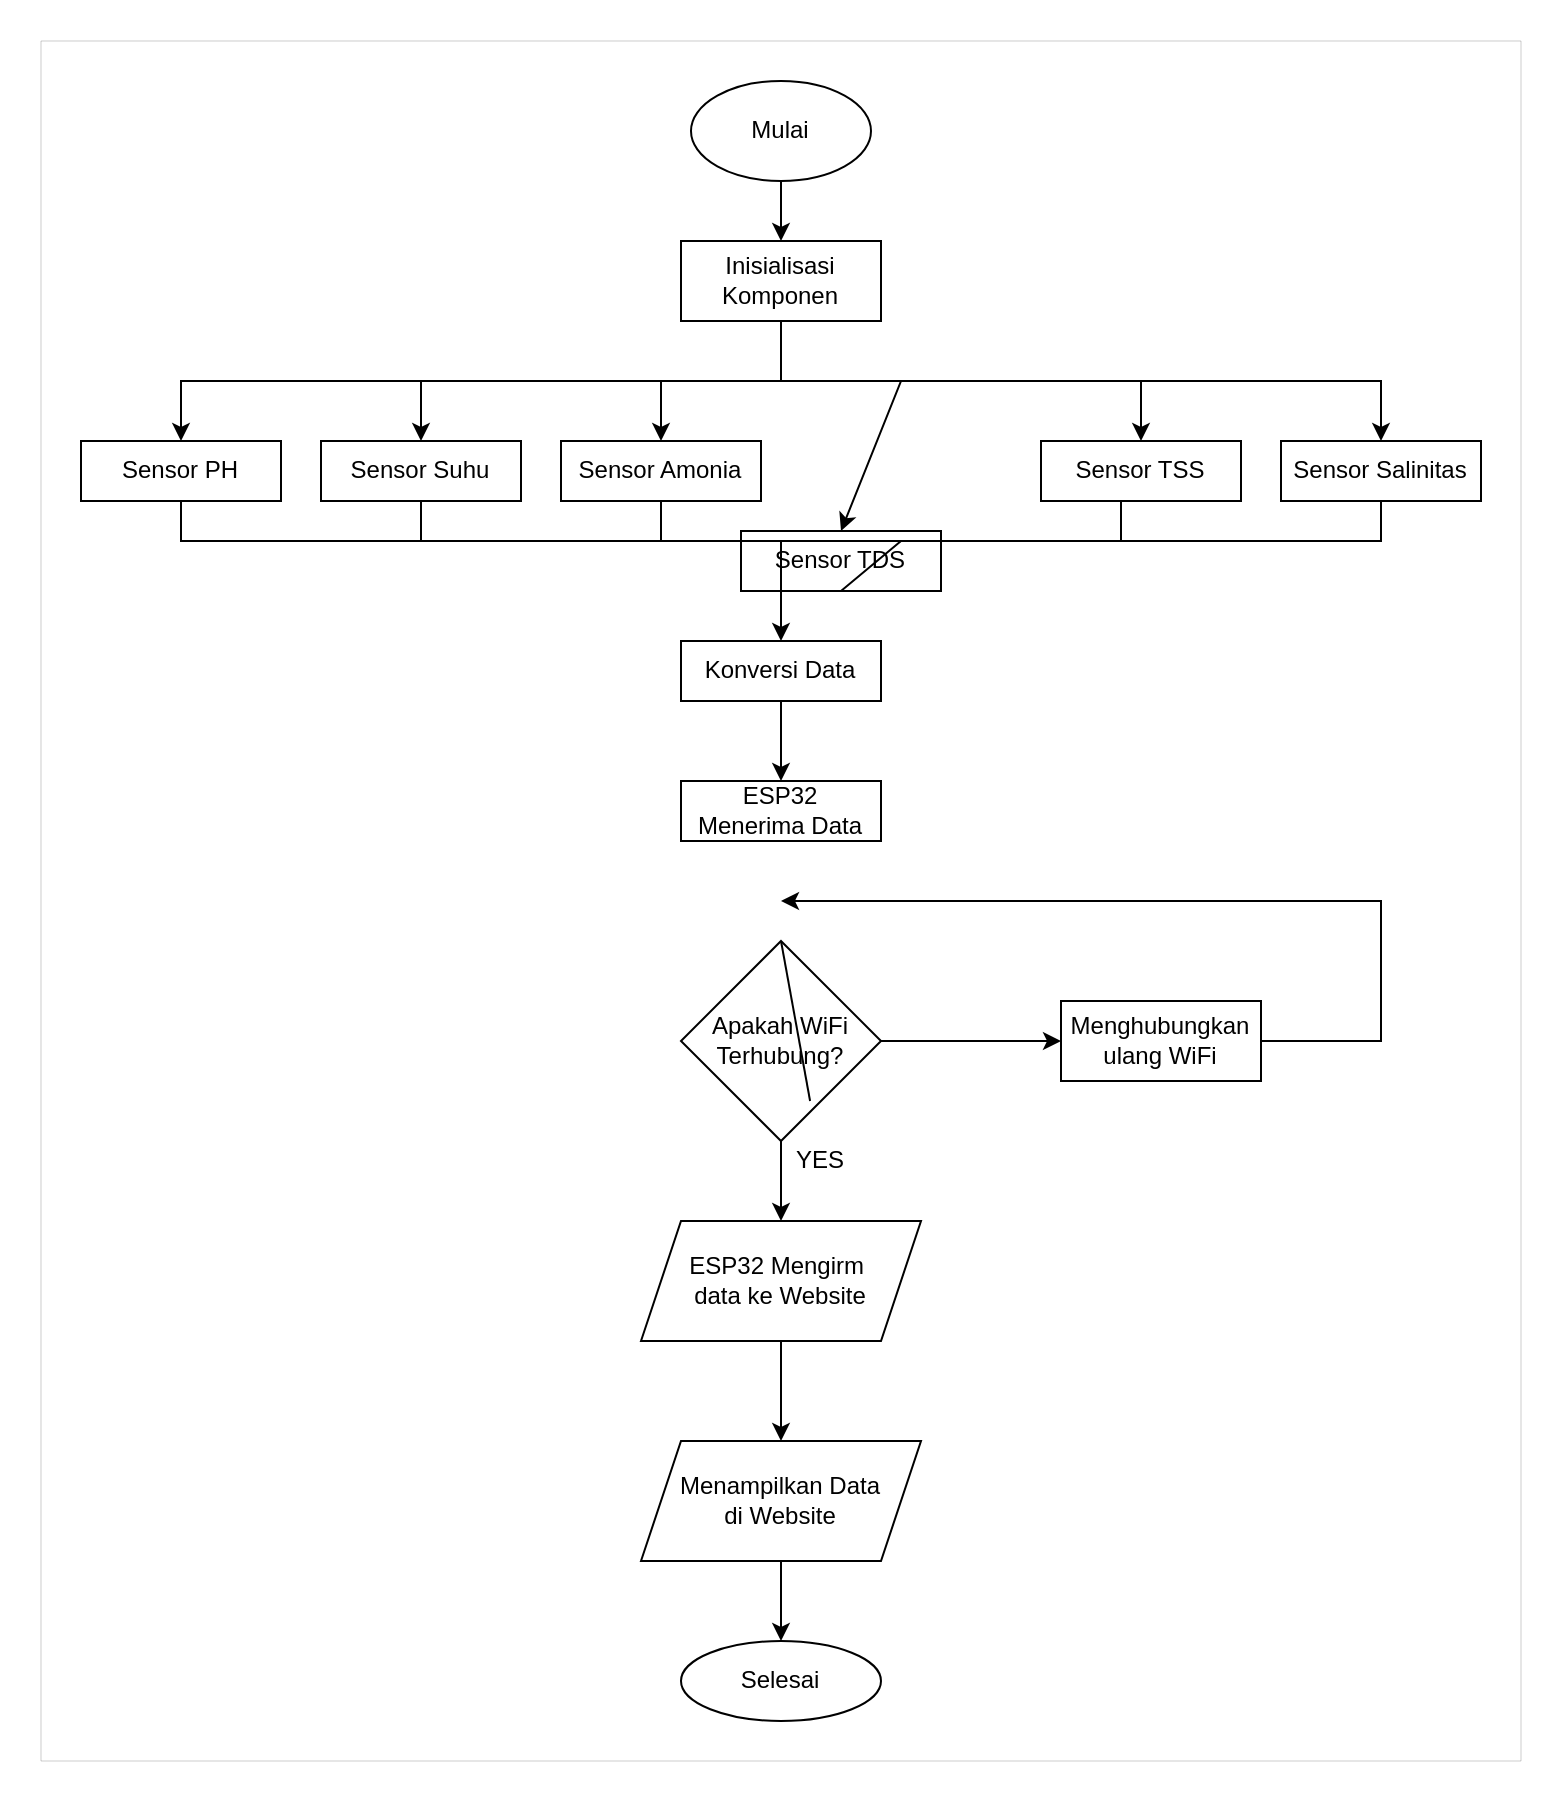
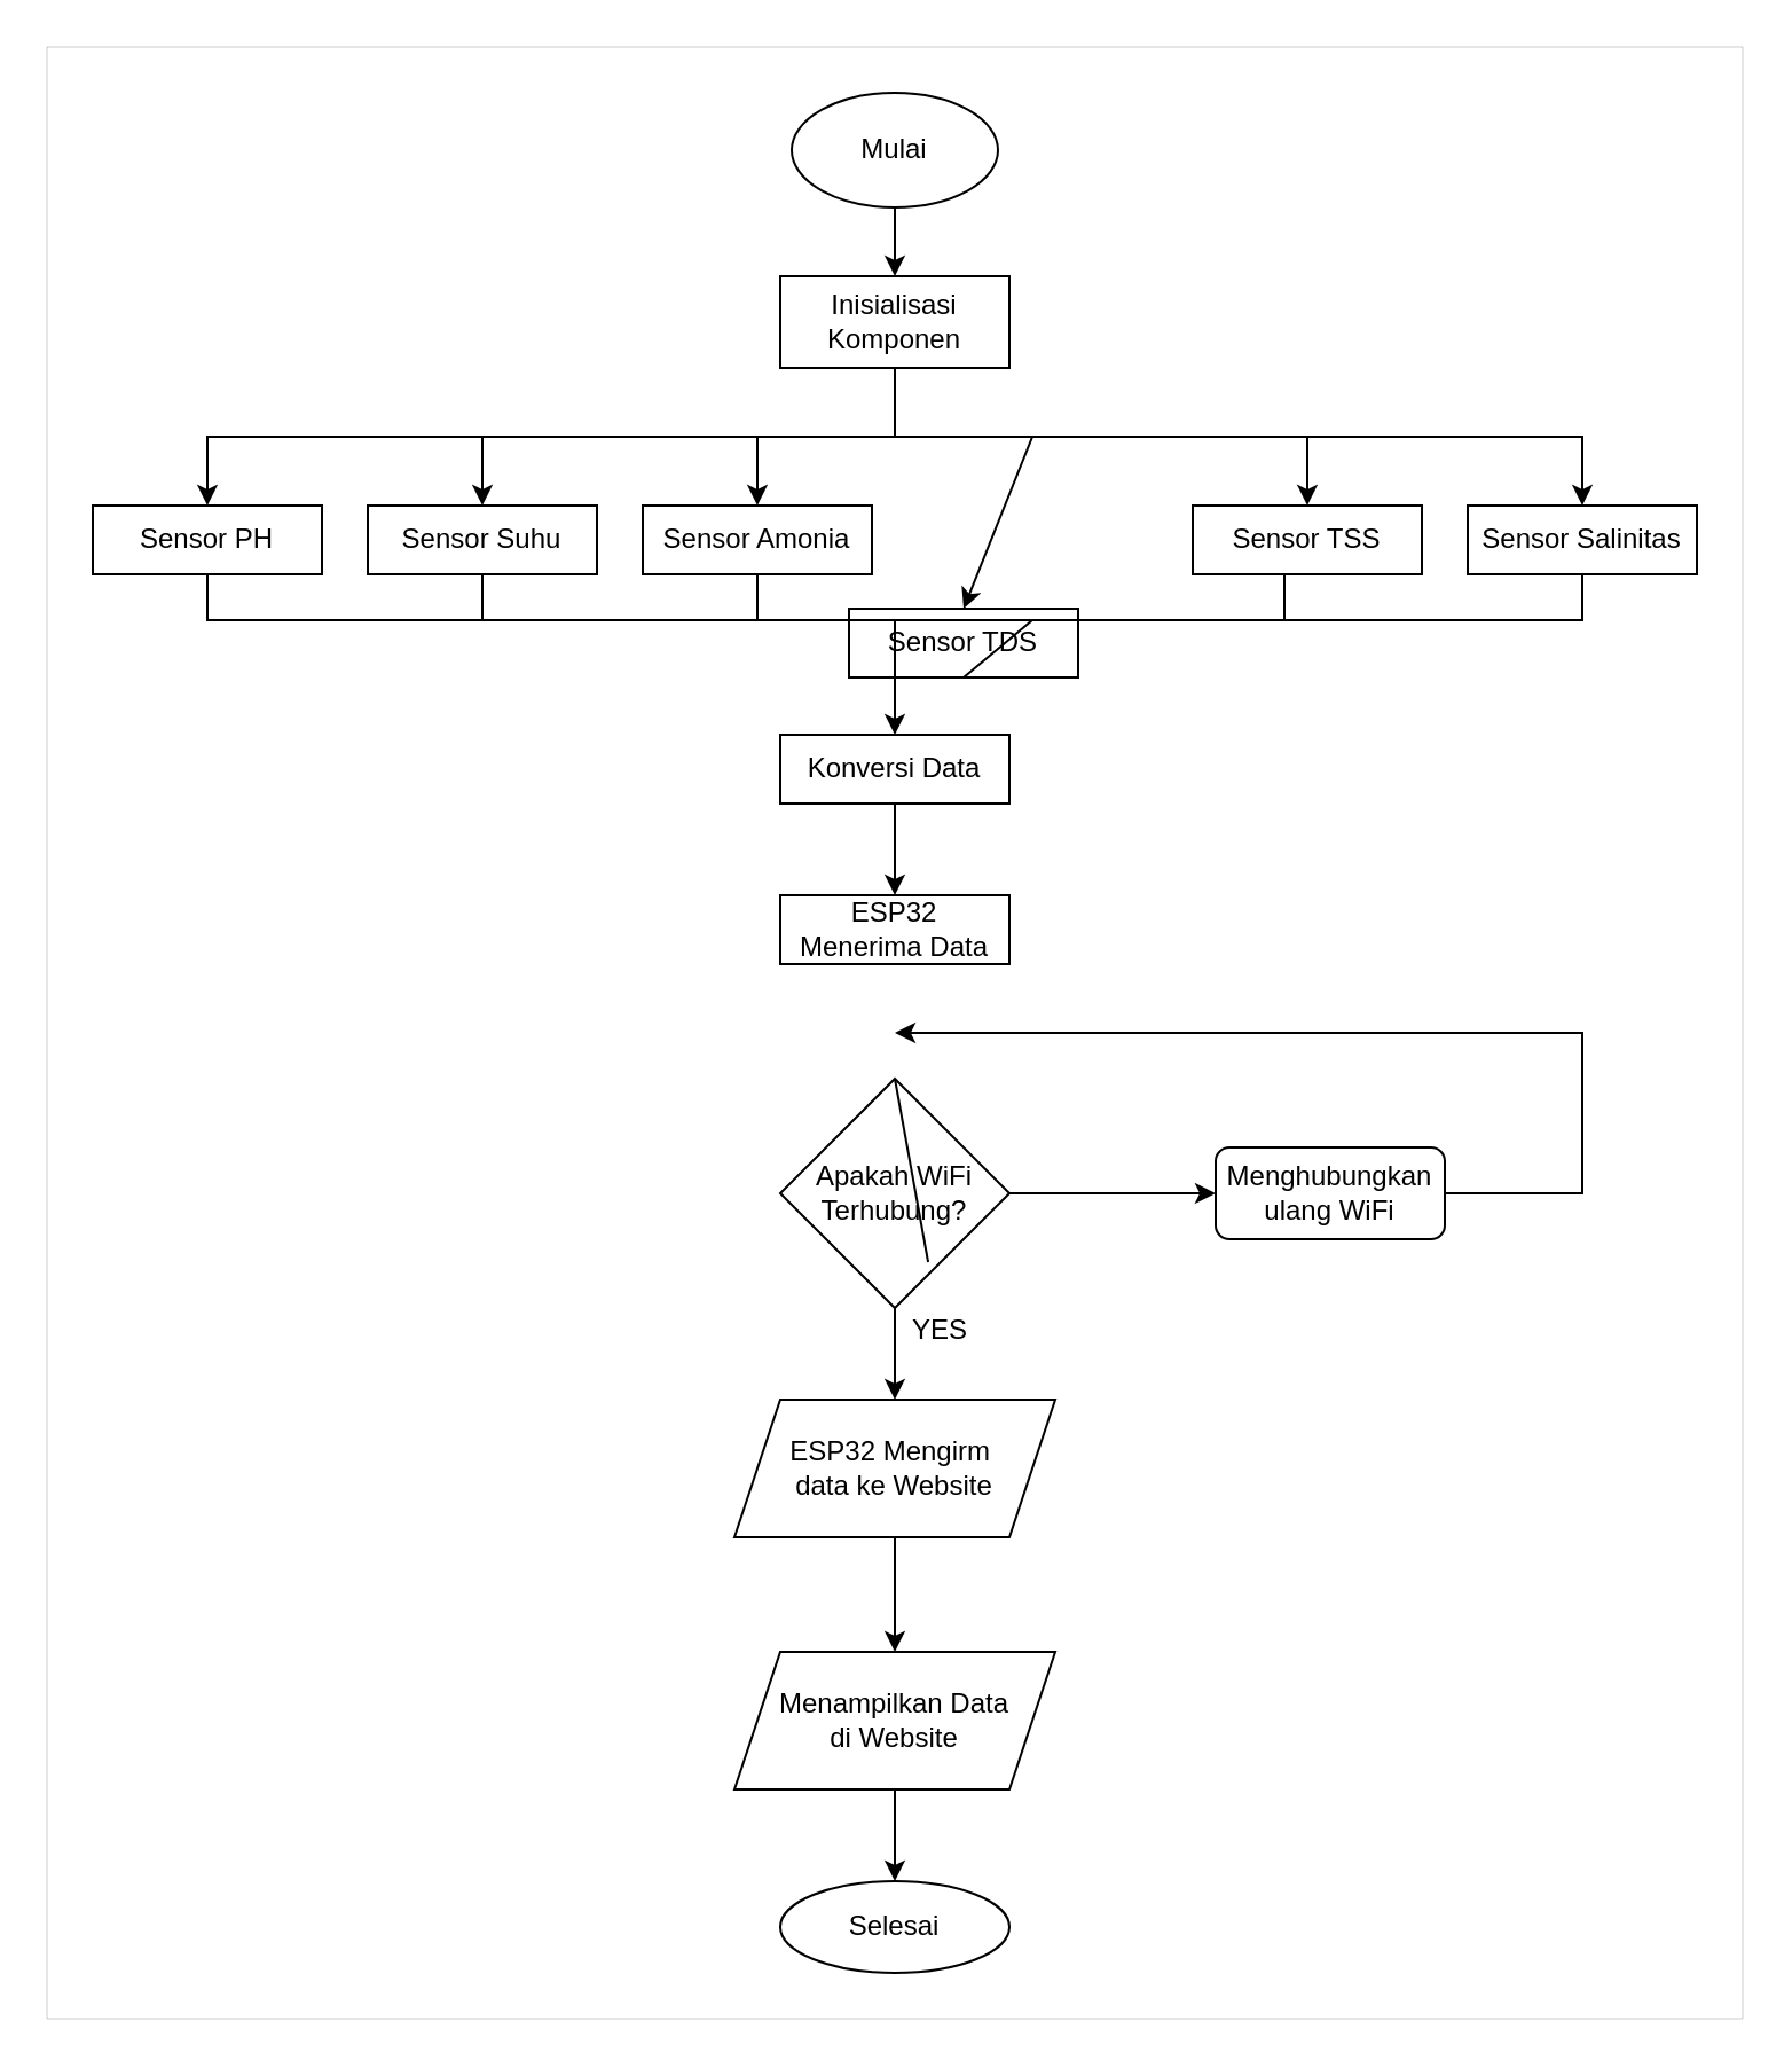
  <mxCell id="0" />
  <mxCell id="1" parent="0" />
  <mxCell id="2" value="Mulai" style="ellipse;whiteSpace=wrap;html=1;" parent="1" vertex="1"><mxGeometry x="345" y="40" width="90" height="50" as="geometry" /></mxCell>
  <mxCell id="3" value="Inisialisasi Komponen" style="rounded=0;whiteSpace=wrap;html=1;" parent="1" vertex="1"><mxGeometry x="340" y="120" width="100" height="40" as="geometry" /></mxCell>
  <mxCell id="4" value="" style="endArrow=classic;html=1;rounded=0;exitX=0.5;exitY=1;exitDx=0;exitDy=0;entryX=0.5;entryY=0;entryDx=0;entryDy=0;" parent="1" source="2" target="3" edge="1"><mxGeometry width="50" height="50" relative="1" as="geometry"><mxPoint x="360" y="240" as="sourcePoint" /><mxPoint x="390" y="120" as="targetPoint" /></mxGeometry></mxCell>
  <mxCell id="5" value="Sensor Amonia" style="rounded=0;whiteSpace=wrap;html=1;" parent="1" vertex="1"><mxGeometry x="280" y="220" width="100" height="30" as="geometry" /></mxCell>
  <mxCell id="6" value="&lt;span&gt;Sensor TDS&lt;/span&gt;" style="rounded=0;whiteSpace=wrap;html=1;" parent="1" vertex="1"><mxGeometry x="370" y="265" width="100" height="30" as="geometry" /></mxCell>
  <mxCell id="7" value="" style="endArrow=classic;html=1;rounded=0;entryX=0.5;entryY=0;entryDx=0;entryDy=0;exitX=0.5;exitY=1;exitDx=0;exitDy=0;" parent="1" target="5" edge="1" source="3"><mxGeometry width="50" height="50" relative="1" as="geometry"><mxPoint x="390" y="180" as="sourcePoint" /><mxPoint x="590" y="230" as="targetPoint" /><Array as="points"><mxPoint x="390" y="190" /><mxPoint x="330" y="190" /></Array></mxGeometry></mxCell>
  <mxCell id="8" value="" style="endArrow=classic;html=1;rounded=0;entryX=0.5;entryY=0;entryDx=0;entryDy=0;" parent="1" target="6" edge="1"><mxGeometry width="50" height="50" relative="1" as="geometry"><mxPoint x="390" y="190" as="sourcePoint" /><mxPoint x="590" y="200" as="targetPoint" /><Array as="points"><mxPoint x="450" y="190" /></Array></mxGeometry></mxCell>
  <mxCell id="9" value="&lt;span&gt;Konversi Data&lt;/span&gt;" style="rounded=0;whiteSpace=wrap;html=1;" parent="1" vertex="1"><mxGeometry x="340" y="320" width="100" height="30" as="geometry" /></mxCell>
  <mxCell id="10" value="" style="endArrow=classic;html=1;rounded=0;exitX=0.5;exitY=1;exitDx=0;exitDy=0;entryX=0.5;entryY=0;entryDx=0;entryDy=0;" parent="1" source="5" target="9" edge="1"><mxGeometry width="50" height="50" relative="1" as="geometry"><mxPoint x="590" y="280" as="sourcePoint" /><mxPoint x="640" y="230" as="targetPoint" /><Array as="points"><mxPoint x="330" y="270" /><mxPoint x="390" y="270" /></Array></mxGeometry></mxCell>
  <mxCell id="11" value="" style="endArrow=none;html=1;rounded=0;entryX=0.5;entryY=1;entryDx=0;entryDy=0;" parent="1" target="6" edge="1"><mxGeometry width="50" height="50" relative="1" as="geometry"><mxPoint x="390" y="270" as="sourcePoint" /><mxPoint x="470" y="270" as="targetPoint" /><Array as="points"><mxPoint x="450" y="270" /></Array></mxGeometry></mxCell>
  <mxCell id="12" value="Selesai" style="ellipse;whiteSpace=wrap;html=1;" parent="1" vertex="1"><mxGeometry x="340" y="820" width="100" height="40" as="geometry" /></mxCell>
  <mxCell id="13" style="edgeStyle=orthogonalEdgeStyle;rounded=0;orthogonalLoop=1;jettySize=auto;html=1;exitX=0.5;exitY=1;exitDx=0;exitDy=0;entryX=0.5;entryY=0;entryDx=0;entryDy=0;" parent="1" source="14" target="12" edge="1"><mxGeometry relative="1" as="geometry" /></mxCell>
  <mxCell id="14" value="Menampilkan Data&lt;br&gt;di Website" style="shape=parallelogram;perimeter=parallelogramPerimeter;whiteSpace=wrap;html=1;fixedSize=1;" parent="1" vertex="1"><mxGeometry x="320" y="720" width="140" height="60" as="geometry" /></mxCell>
  <mxCell id="15" value="" style="endArrow=classic;html=1;rounded=0;exitX=0.5;exitY=1;exitDx=0;exitDy=0;entryX=0.5;entryY=0;entryDx=0;entryDy=0;" parent="1" source="36" target="14" edge="1"><mxGeometry width="50" height="50" relative="1" as="geometry"><mxPoint x="540" y="700" as="sourcePoint" /><mxPoint x="530" y="590" as="targetPoint" /><Array as="points"><mxPoint x="390" y="670" /></Array></mxGeometry></mxCell>
  <mxCell id="16" value="Sensor Suhu" style="rounded=0;whiteSpace=wrap;html=1;" vertex="1" parent="1"><mxGeometry x="160" y="220" width="100" height="30" as="geometry" /></mxCell>
  <mxCell id="17" value="" style="endArrow=classic;html=1;rounded=0;entryX=0.5;entryY=0;entryDx=0;entryDy=0;" edge="1" parent="1" target="16"><mxGeometry width="50" height="50" relative="1" as="geometry"><mxPoint x="330" y="190" as="sourcePoint" /><mxPoint x="460" y="230" as="targetPoint" /><Array as="points"><mxPoint x="260" y="190" /><mxPoint x="210" y="190" /><mxPoint x="210" y="210" /></Array></mxGeometry></mxCell>
  <mxCell id="18" value="Sensor TSS" style="rounded=0;whiteSpace=wrap;html=1;" vertex="1" parent="1"><mxGeometry x="520" y="220" width="100" height="30" as="geometry" /></mxCell>
  <mxCell id="19" value="" style="endArrow=classic;html=1;rounded=0;entryX=0.5;entryY=0;entryDx=0;entryDy=0;" edge="1" parent="1" target="18"><mxGeometry width="50" height="50" relative="1" as="geometry"><mxPoint x="450" y="190" as="sourcePoint" /><mxPoint x="850" y="230" as="targetPoint" /><Array as="points"><mxPoint x="570" y="190" /></Array></mxGeometry></mxCell>
  <mxCell id="20" value="Sensor Salinitas" style="rounded=0;whiteSpace=wrap;html=1;" vertex="1" parent="1"><mxGeometry x="640" y="220" width="100" height="30" as="geometry" /></mxCell>
  <mxCell id="21" value="" style="endArrow=classic;html=1;rounded=0;entryX=0.5;entryY=0;entryDx=0;entryDy=0;" edge="1" parent="1" target="20"><mxGeometry width="50" height="50" relative="1" as="geometry"><mxPoint x="570" y="190" as="sourcePoint" /><mxPoint x="970" y="230" as="targetPoint" /><Array as="points"><mxPoint x="690" y="190" /></Array></mxGeometry></mxCell>
  <mxCell id="22" value="" style="endArrow=none;html=1;rounded=0;entryX=0.5;entryY=1;entryDx=0;entryDy=0;" edge="1" parent="1"><mxGeometry width="50" height="50" relative="1" as="geometry"><mxPoint x="450" y="270" as="sourcePoint" /><mxPoint x="560" y="250" as="targetPoint" /><Array as="points"><mxPoint x="560" y="270" /></Array></mxGeometry></mxCell>
  <mxCell id="23" value="" style="endArrow=none;html=1;rounded=0;entryX=0.5;entryY=1;entryDx=0;entryDy=0;" edge="1" parent="1"><mxGeometry width="50" height="50" relative="1" as="geometry"><mxPoint x="560" y="270" as="sourcePoint" /><mxPoint x="690" y="250" as="targetPoint" /><Array as="points"><mxPoint x="690" y="270" /></Array></mxGeometry></mxCell>
  <mxCell id="24" value="Sensor PH" style="rounded=0;whiteSpace=wrap;html=1;" vertex="1" parent="1"><mxGeometry x="40" y="220" width="100" height="30" as="geometry" /></mxCell>
  <mxCell id="25" value="" style="endArrow=classic;html=1;rounded=0;entryX=0.5;entryY=0;entryDx=0;entryDy=0;" edge="1" parent="1" target="24"><mxGeometry width="50" height="50" relative="1" as="geometry"><mxPoint x="210" y="190" as="sourcePoint" /><mxPoint x="340" y="230" as="targetPoint" /><Array as="points"><mxPoint x="140" y="190" /><mxPoint x="90" y="190" /><mxPoint x="90" y="210" /></Array></mxGeometry></mxCell>
  <mxCell id="26" value="" style="endArrow=none;html=1;rounded=0;entryX=0.5;entryY=1;entryDx=0;entryDy=0;" edge="1" parent="1"><mxGeometry width="50" height="50" relative="1" as="geometry"><mxPoint x="330" y="270" as="sourcePoint" /><mxPoint x="210" y="250" as="targetPoint" /><Array as="points"><mxPoint x="210" y="270" /></Array></mxGeometry></mxCell>
  <mxCell id="27" value="" style="endArrow=none;html=1;rounded=0;entryX=0.5;entryY=1;entryDx=0;entryDy=0;" edge="1" parent="1"><mxGeometry width="50" height="50" relative="1" as="geometry"><mxPoint x="210" y="270" as="sourcePoint" /><mxPoint x="90" y="250" as="targetPoint" /><Array as="points"><mxPoint x="90" y="270" /></Array></mxGeometry></mxCell>
  <mxCell id="28" value="&lt;span&gt;ESP32 &lt;br&gt;Menerima Data&lt;/span&gt;" style="rounded=0;whiteSpace=wrap;html=1;" vertex="1" parent="1"><mxGeometry x="340" y="390" width="100" height="30" as="geometry" /></mxCell>
  <mxCell id="29" value="" style="endArrow=classic;html=1;rounded=0;entryX=0.5;entryY=0;entryDx=0;entryDy=0;" edge="1" parent="1"><mxGeometry width="50" height="50" relative="1" as="geometry"><mxPoint x="390" y="350" as="sourcePoint" /><mxPoint x="390" y="390" as="targetPoint" /><Array as="points" /></mxGeometry></mxCell>
  <mxCell id="30" value="" style="edgeStyle=orthogonalEdgeStyle;rounded=0;orthogonalLoop=1;jettySize=auto;html=1;" edge="1" parent="1" source="32" target="34"><mxGeometry relative="1" as="geometry" /></mxCell>
  <mxCell id="31" value="" style="edgeStyle=orthogonalEdgeStyle;rounded=0;orthogonalLoop=1;jettySize=auto;html=1;" edge="1" parent="1" source="32" target="36"><mxGeometry relative="1" as="geometry" /></mxCell>
  <mxCell id="32" value="Apakah WiFi Terhubung?" style="rhombus;whiteSpace=wrap;html=1;" vertex="1" parent="1"><mxGeometry x="340" y="470" width="100" height="100" as="geometry" /></mxCell>
  <mxCell id="33" value="" style="endArrow=none;html=1;rounded=0;exitX=0.5;exitY=0;exitDx=0;exitDy=0;" edge="1" parent="1" source="32" target="37"><mxGeometry width="50" height="50" relative="1" as="geometry"><mxPoint x="340" y="500" as="sourcePoint" /><mxPoint x="390" y="450" as="targetPoint" /></mxGeometry></mxCell>
- <mxCell id="34" value="Menghubungkan&lt;br&gt;ulang WiFi" style="rounded=0;whiteSpace=wrap;html=1;" vertex="1" parent="1"><mxGeometry x="530" y="500" width="100" height="40" as="geometry" /></mxCell>
+ <mxCell id="34" value="Menghubungkan&lt;br&gt;ulang WiFi" style="whiteSpace=wrap;html=1;rounded=1;" vertex="1" parent="1"><mxGeometry x="530" y="500" width="100" height="40" as="geometry" /></mxCell>
  <mxCell id="35" value="" style="endArrow=classic;html=1;rounded=0;exitX=1;exitY=0.5;exitDx=0;exitDy=0;" edge="1" parent="1" source="34"><mxGeometry width="50" height="50" relative="1" as="geometry"><mxPoint x="340" y="500" as="sourcePoint" /><mxPoint x="390" y="450" as="targetPoint" /><Array as="points"><mxPoint x="690" y="520" /><mxPoint x="690" y="450" /></Array></mxGeometry></mxCell>
  <mxCell id="36" value="ESP32 Mengirm&amp;nbsp;&lt;br&gt;data ke Website" style="shape=parallelogram;perimeter=parallelogramPerimeter;whiteSpace=wrap;html=1;fixedSize=1;" vertex="1" parent="1"><mxGeometry x="320" y="610" width="140" height="60" as="geometry" /></mxCell>
  <mxCell id="37" value="YES" style="rounded=0;whiteSpace=wrap;html=1;strokeWidth=0;fillColor=none;strokeColor=none;" vertex="1" parent="1"><mxGeometry x="350" y="550" width="120" height="60" as="geometry" /></mxCell>
  <mxCell id="38" value="" style="rounded=0;whiteSpace=wrap;html=1;strokeWidth=0;fillColor=none;" vertex="1" parent="1"><mxGeometry y="20" width="740" height="860" as="geometry" x="20" /></mxCell>
